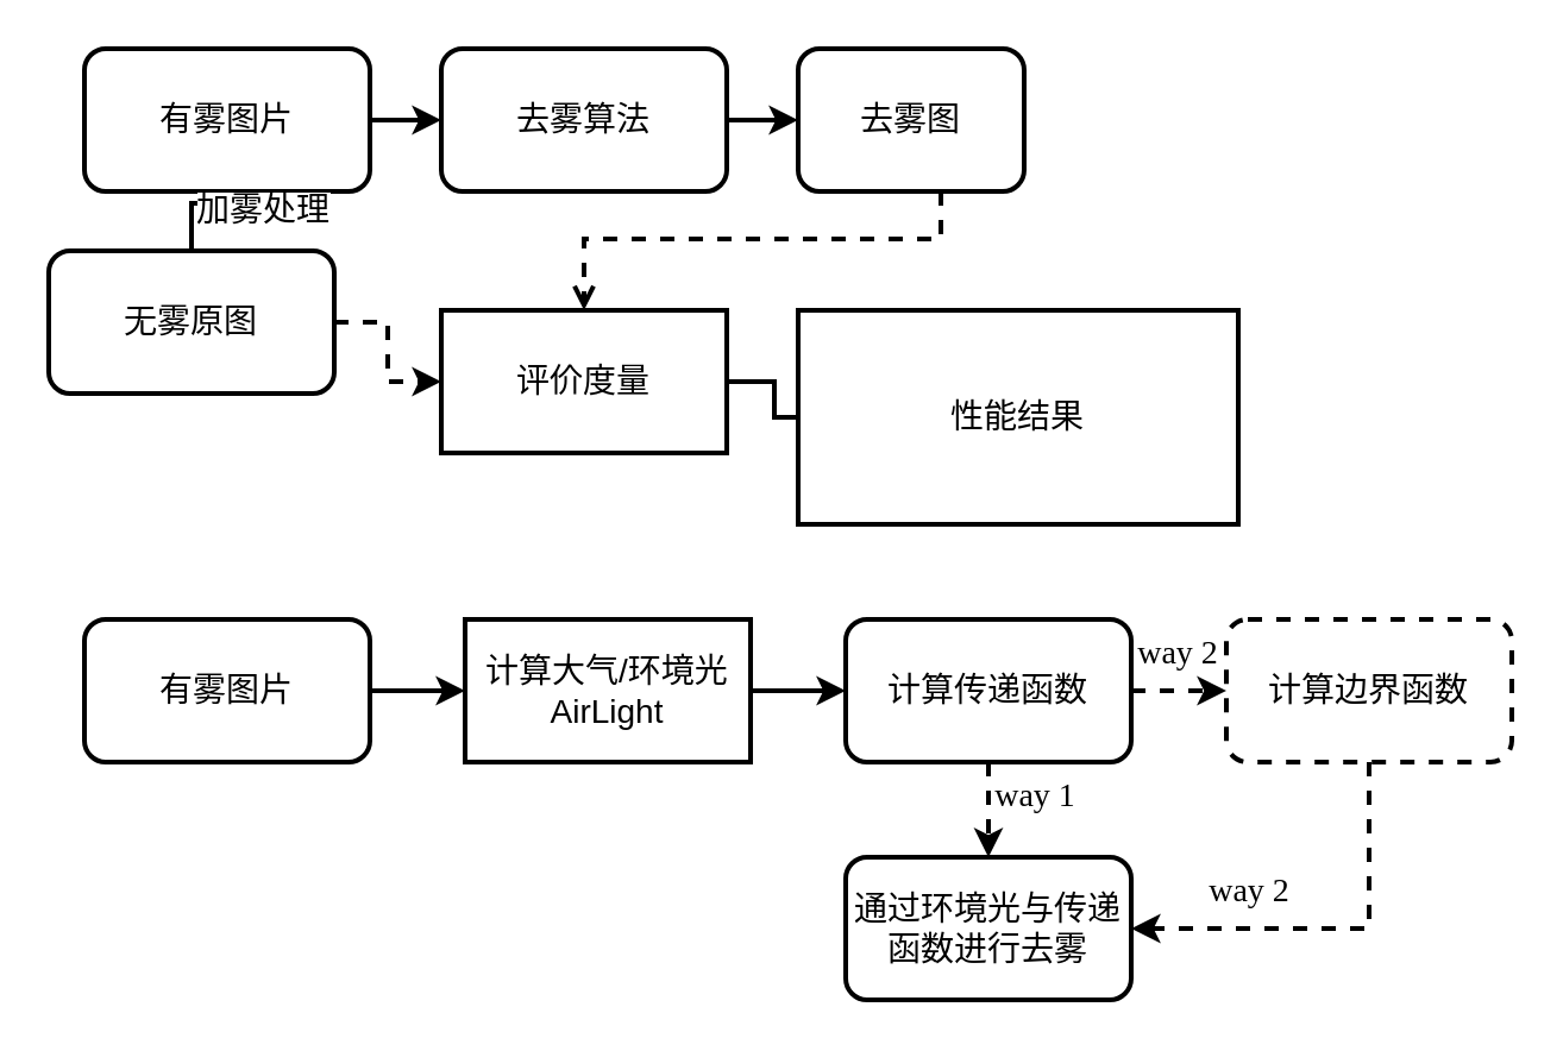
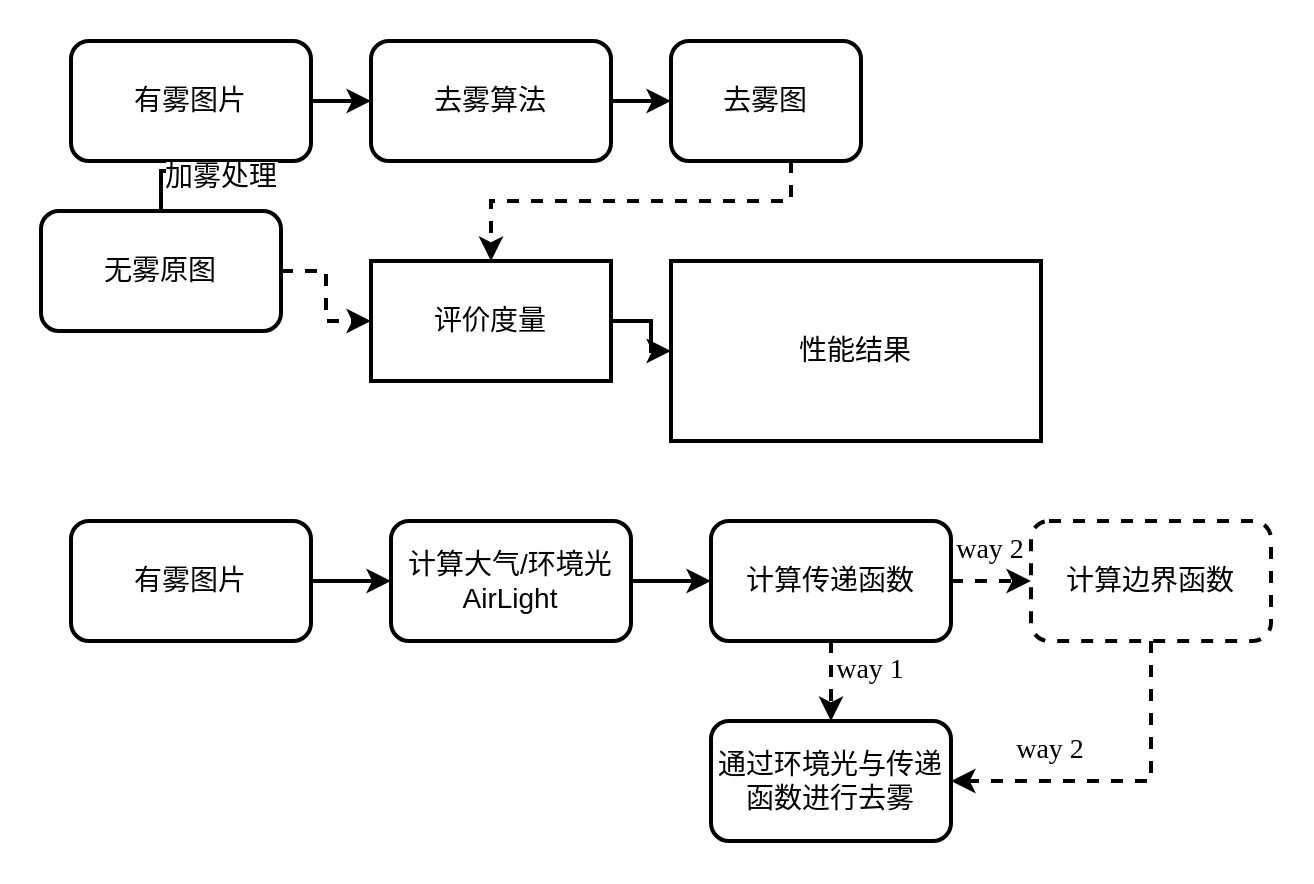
  <mxCell id="0" />
  <mxCell id="1" parent="0" />
- <mxCell id="2" style="edgeStyle=orthogonalEdgeStyle;rounded=0;orthogonalLoop=1;jettySize=auto;html=1;entryX=0.5;entryY=0;entryDx=0;entryDy=0;fontFamily=Times New Roman;fontSize=14;dashed=1;strokeWidth=2;endArrow=open;" edge="1" parent="1" source="3" target="12"><mxGeometry relative="1" as="geometry"><Array as="points"><mxPoint x="395" y="100" /><mxPoint x="245" y="100" /></Array></mxGeometry></mxCell>
+ <mxCell id="2" style="edgeStyle=orthogonalEdgeStyle;rounded=0;orthogonalLoop=1;jettySize=auto;html=1;entryX=0.5;entryY=0;entryDx=0;entryDy=0;fontFamily=Times New Roman;fontSize=14;dashed=1;strokeWidth=2;" edge="1" parent="1" source="3" target="12"><mxGeometry relative="1" as="geometry"><Array as="points"><mxPoint x="395" y="100" /><mxPoint x="245" y="100" /></Array></mxGeometry></mxCell>
  <mxCell id="3" value="&lt;font style=&quot;font-size: 14px&quot;&gt;去雾图&lt;/font&gt;" style="rounded=1;whiteSpace=wrap;html=1;fillColor=none;strokeWidth=2;" vertex="1" parent="1"><mxGeometry x="335" y="20" width="95" height="60" as="geometry" /></mxCell>
  <mxCell id="4" value="" style="edgeStyle=orthogonalEdgeStyle;rounded=0;orthogonalLoop=1;jettySize=auto;html=1;fontFamily=Times New Roman;fontSize=14;strokeWidth=2;" edge="1" parent="1" source="5" target="7"><mxGeometry relative="1" as="geometry" /></mxCell>
  <mxCell id="5" value="&lt;font style=&quot;font-size: 14px&quot;&gt;有雾图片&lt;/font&gt;" style="rounded=1;whiteSpace=wrap;html=1;fillColor=none;strokeWidth=2;" vertex="1" parent="1"><mxGeometry x="35" y="20" width="120" height="60" as="geometry" /></mxCell>
  <mxCell id="6" value="" style="edgeStyle=orthogonalEdgeStyle;rounded=0;orthogonalLoop=1;jettySize=auto;html=1;fontFamily=Times New Roman;fontSize=14;strokeWidth=2;" edge="1" parent="1" source="7" target="3"><mxGeometry relative="1" as="geometry" /></mxCell>
  <mxCell id="7" value="&lt;font style=&quot;font-size: 14px&quot;&gt;去雾算法&lt;/font&gt;" style="rounded=1;whiteSpace=wrap;html=1;fillColor=none;strokeWidth=2;" vertex="1" parent="1"><mxGeometry x="185" y="20" width="120" height="60" as="geometry" /></mxCell>
  <mxCell id="8" value="" style="edgeStyle=orthogonalEdgeStyle;rounded=0;orthogonalLoop=1;jettySize=auto;html=1;fontFamily=Times New Roman;fontSize=14;dashed=1;strokeWidth=2;" edge="1" parent="1" source="10" target="12"><mxGeometry relative="1" as="geometry" /></mxCell>
  <mxCell id="9" value="加雾处理" style="edgeStyle=orthogonalEdgeStyle;rounded=0;orthogonalLoop=1;jettySize=auto;html=1;fontFamily=Times New Roman;fontSize=14;strokeWidth=2;" edge="1" parent="1" source="10" target="5"><mxGeometry x="-0.2" y="-30" relative="1" as="geometry"><mxPoint as="offset" /></mxGeometry></mxCell>
  <mxCell id="10" value="&lt;font style=&quot;font-size: 14px&quot;&gt;无雾原图&lt;/font&gt;" style="rounded=1;whiteSpace=wrap;html=1;fillColor=none;strokeWidth=2;" vertex="1" parent="1"><mxGeometry x="20" y="105" width="120" height="60" as="geometry" /></mxCell>
- <mxCell id="11" style="edgeStyle=orthogonalEdgeStyle;rounded=0;orthogonalLoop=1;jettySize=auto;html=1;entryX=0;entryY=0.5;entryDx=0;entryDy=0;fontFamily=Times New Roman;fontSize=14;strokeWidth=2;endArrow=none;" edge="1" parent="1" source="12" target="13"><mxGeometry relative="1" as="geometry" /></mxCell>
+ <mxCell id="11" style="edgeStyle=orthogonalEdgeStyle;rounded=0;orthogonalLoop=1;jettySize=auto;html=1;entryX=0;entryY=0.5;entryDx=0;entryDy=0;fontFamily=Times New Roman;fontSize=14;strokeWidth=2;" edge="1" parent="1" source="12" target="13"><mxGeometry relative="1" as="geometry" /></mxCell>
  <mxCell id="12" value="&lt;font face=&quot;Helvetica&quot;&gt;评价度量&lt;/font&gt;" style="rounded=0;whiteSpace=wrap;html=1;fontFamily=Times New Roman;fontSize=14;fillColor=none;strokeWidth=2;" vertex="1" parent="1"><mxGeometry x="185" y="130" width="120" height="60" as="geometry" /></mxCell>
  <mxCell id="13" value="&lt;font face=&quot;Helvetica&quot;&gt;性能结果&lt;/font&gt;" style="rounded=0;whiteSpace=wrap;html=1;fontFamily=Times New Roman;fontSize=14;fillColor=none;strokeWidth=2;" vertex="1" parent="1"><mxGeometry x="335" y="130" width="185" height="90" as="geometry" /></mxCell>
  <mxCell id="14" value="" style="edgeStyle=orthogonalEdgeStyle;rounded=0;orthogonalLoop=1;jettySize=auto;html=1;fontFamily=Times New Roman;fontSize=14;strokeWidth=2;" edge="1" parent="1" source="15" target="17"><mxGeometry relative="1" as="geometry" /></mxCell>
  <mxCell id="15" value="&lt;font style=&quot;font-size: 14px&quot;&gt;有雾图片&lt;/font&gt;" style="rounded=1;whiteSpace=wrap;html=1;fillColor=none;strokeWidth=2;" vertex="1" parent="1"><mxGeometry x="35" y="260" width="120" height="60" as="geometry" /></mxCell>
  <mxCell id="16" value="" style="edgeStyle=orthogonalEdgeStyle;rounded=0;orthogonalLoop=1;jettySize=auto;html=1;fontFamily=Times New Roman;fontSize=14;strokeWidth=2;" edge="1" parent="1" source="17" target="20"><mxGeometry relative="1" as="geometry" /></mxCell>
- <mxCell id="17" value="&lt;span style=&quot;font-size: 14px&quot;&gt;计算大气/环境光AirLight&lt;/span&gt;" style="whiteSpace=wrap;html=1;fillColor=none;strokeWidth=2;rounded=0;" vertex="1" parent="1"><mxGeometry x="195" y="260" width="120" height="60" as="geometry" /></mxCell>
+ <mxCell id="17" value="&lt;span style=&quot;font-size: 14px&quot;&gt;计算大气/环境光AirLight&lt;/span&gt;" style="rounded=1;whiteSpace=wrap;html=1;fillColor=none;strokeWidth=2;" vertex="1" parent="1"><mxGeometry x="195" y="260" width="120" height="60" as="geometry" /></mxCell>
  <mxCell id="18" value="" style="edgeStyle=orthogonalEdgeStyle;rounded=0;orthogonalLoop=1;jettySize=auto;html=1;fontFamily=Times New Roman;fontSize=14;strokeWidth=2;dashed=1;" edge="1" parent="1" source="20" target="22"><mxGeometry relative="1" as="geometry" /></mxCell>
  <mxCell id="19" value="" style="edgeStyle=orthogonalEdgeStyle;rounded=0;orthogonalLoop=1;jettySize=auto;html=1;dashed=1;fontFamily=Times New Roman;fontSize=14;strokeWidth=2;" edge="1" parent="1" source="20" target="23"><mxGeometry relative="1" as="geometry" /></mxCell>
  <mxCell id="20" value="&lt;span style=&quot;font-size: 14px&quot;&gt;计算传递函数&lt;/span&gt;" style="rounded=1;whiteSpace=wrap;html=1;fillColor=none;strokeWidth=2;" vertex="1" parent="1"><mxGeometry x="355" y="260" width="120" height="60" as="geometry" /></mxCell>
  <mxCell id="21" style="edgeStyle=orthogonalEdgeStyle;rounded=0;orthogonalLoop=1;jettySize=auto;html=1;entryX=1;entryY=0.5;entryDx=0;entryDy=0;dashed=1;fontFamily=Times New Roman;fontSize=14;strokeWidth=2;" edge="1" parent="1" source="22" target="23"><mxGeometry relative="1" as="geometry"><Array as="points"><mxPoint x="575" y="390" /></Array></mxGeometry></mxCell>
  <mxCell id="22" value="&lt;span style=&quot;font-size: 14px&quot;&gt;计算边界函数&lt;/span&gt;" style="rounded=1;whiteSpace=wrap;html=1;fillColor=none;strokeWidth=2;dashed=1;" vertex="1" parent="1"><mxGeometry x="515" y="260" width="120" height="60" as="geometry" /></mxCell>
  <mxCell id="23" value="&lt;span style=&quot;font-size: 14px&quot;&gt;通过环境光与传递函数进行去雾&lt;/span&gt;" style="rounded=1;whiteSpace=wrap;html=1;fillColor=none;strokeWidth=2;" vertex="1" parent="1"><mxGeometry x="355" y="360" width="120" height="60" as="geometry" /></mxCell>
  <mxCell id="24" value="way 1" style="text;html=1;strokeColor=none;fillColor=none;align=center;verticalAlign=middle;whiteSpace=wrap;rounded=0;dashed=1;fontFamily=Times New Roman;fontSize=14;" vertex="1" parent="1"><mxGeometry x="405" y="320" width="60" height="30" as="geometry" /></mxCell>
  <mxCell id="25" value="way 2" style="text;html=1;strokeColor=none;fillColor=none;align=center;verticalAlign=middle;whiteSpace=wrap;rounded=0;dashed=1;fontFamily=Times New Roman;fontSize=14;" vertex="1" parent="1"><mxGeometry x="465" y="260" width="60" height="30" as="geometry" /></mxCell>
  <mxCell id="26" value="way 2" style="text;html=1;strokeColor=none;fillColor=none;align=center;verticalAlign=middle;whiteSpace=wrap;rounded=0;dashed=1;fontFamily=Times New Roman;fontSize=14;" vertex="1" parent="1"><mxGeometry x="495" y="360" width="60" height="30" as="geometry" /></mxCell>
